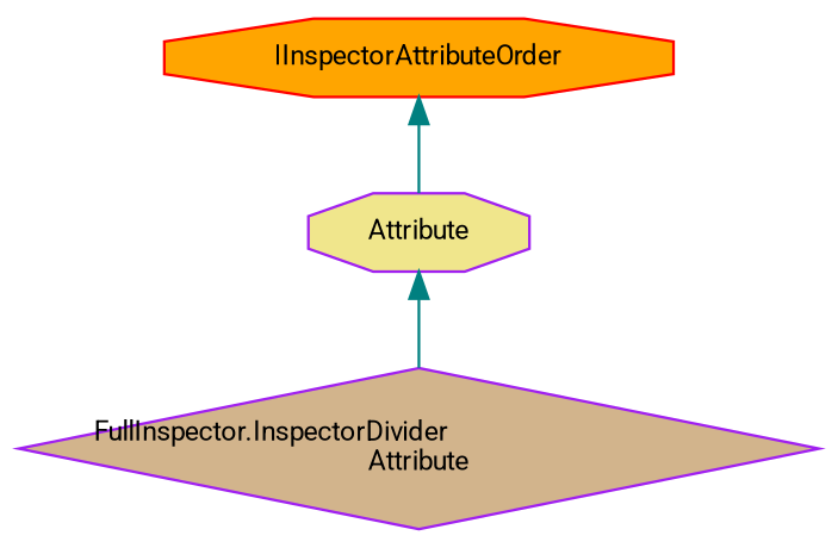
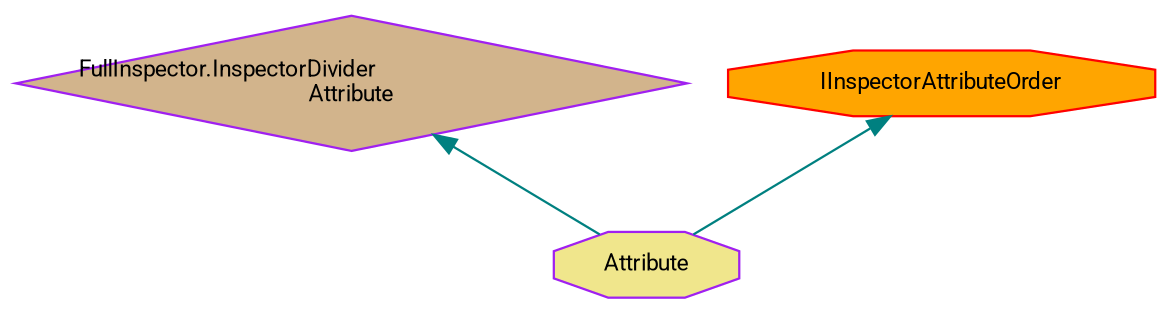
  digraph {
    fontname=Roboto
    node [color=purple fontname=Roboto fontsize=10 shape=octagon style=filled]
    edge [color=teal dir=back fontname=Roboto fontsize=10 labelfontname=Helvetica labelfontsize=10 style=solid]
    n1 [fillcolor=tan fontcolor=black height=0.2 label="FullInspector.InspectorDivider\lAttribute" shape=diamond width=0.4]
    n2 [fillcolor=khaki height=0.2 label=Attribute width=0.4]
    n3 [color=red fillcolor=orange height=0.2 label=IInspectorAttributeOrder width=0.4]
-   n2 -> n1
+   n1 -> n2
    n3 -> n2
  }
